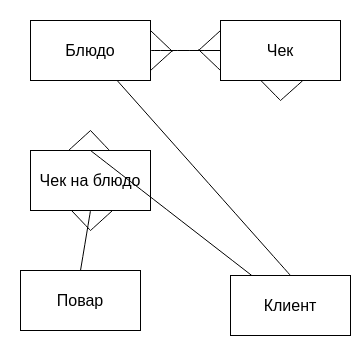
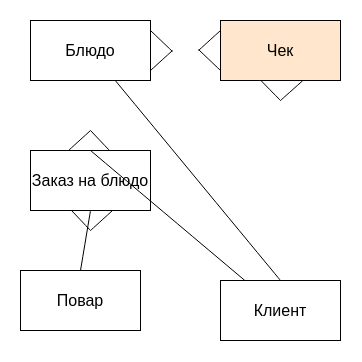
  <mxCell id="0" />
  <mxCell id="1" parent="0" />
  <mxCell id="2" value="Повар" style="rounded=0;whiteSpace=wrap;html=1;fontSize=16;" vertex="1" parent="1"><mxGeometry x="20" y="270" width="120" height="60" as="geometry" /></mxCell>
- <mxCell id="3" value="Чек на блюдо" style="rounded=0;whiteSpace=wrap;html=1;fontSize=16;" vertex="1" parent="1"><mxGeometry x="30" y="150" width="120" height="60" as="geometry" /></mxCell>
+ <mxCell id="3" value="Заказ на блюдо" style="rounded=0;whiteSpace=wrap;html=1;fontSize=16;" vertex="1" parent="1"><mxGeometry x="30" y="150" width="120" height="60" as="geometry" /></mxCell>
  <mxCell id="4" value="Блюдо" style="rounded=0;whiteSpace=wrap;html=1;fontSize=16;" vertex="1" parent="1"><mxGeometry x="30" y="20" width="120" height="60" as="geometry" /></mxCell>
- <mxCell id="5" value="Чек" style="rounded=0;whiteSpace=wrap;html=1;fontSize=16;" vertex="1" parent="1"><mxGeometry x="220" y="20" width="120" height="60" as="geometry" /></mxCell>
- <mxCell id="6" value="Клиент" style="rounded=0;whiteSpace=wrap;html=1;fontSize=16;" vertex="1" parent="1"><mxGeometry x="230" y="275" width="120" height="60" as="geometry" /></mxCell>
+ <mxCell id="5" value="Чек" style="rounded=0;whiteSpace=wrap;html=1;fontSize=16;fillColor=#ffe6cc;" vertex="1" parent="1"><mxGeometry x="220" y="20" width="120" height="60" as="geometry" /></mxCell>
+ <mxCell id="6" value="Клиент" style="rounded=0;whiteSpace=wrap;html=1;fontSize=16;" vertex="1" parent="1"><mxGeometry x="220" y="280" width="120" height="60" as="geometry" /></mxCell>
  <mxCell id="7" value="" style="endArrow=none;html=1;rounded=0;fontSize=12;startSize=8;endSize=8;curved=1;exitX=0.5;exitY=1;exitDx=0;exitDy=0;entryX=0.5;entryY=0;entryDx=0;entryDy=0;" edge="1" parent="1" source="3" target="2"><mxGeometry width="50" height="50" relative="1" as="geometry"><mxPoint x="150" y="220" as="sourcePoint" /><mxPoint x="200" y="170" as="targetPoint" /></mxGeometry></mxCell>
  <mxCell id="8" value="" style="endArrow=none;html=1;rounded=0;fontSize=12;startSize=8;endSize=8;curved=1;exitX=0.5;exitY=0;exitDx=0;exitDy=0;" edge="1" parent="1" source="3" target="6"><mxGeometry width="50" height="50" relative="1" as="geometry"><mxPoint x="150" y="220" as="sourcePoint" /><mxPoint x="200" y="170" as="targetPoint" /></mxGeometry></mxCell>
- <mxCell id="9" value="" style="endArrow=none;html=1;rounded=0;fontSize=12;startSize=8;endSize=8;curved=1;exitX=1;exitY=0.5;exitDx=0;exitDy=0;entryX=0;entryY=0.5;entryDx=0;entryDy=0;" edge="1" parent="1" source="4" target="5"><mxGeometry width="50" height="50" relative="1" as="geometry"><mxPoint x="150" y="220" as="sourcePoint" /><mxPoint x="200" y="170" as="targetPoint" /></mxGeometry></mxCell>
  <mxCell id="10" value="" style="endArrow=none;html=1;rounded=0;fontSize=12;startSize=8;endSize=8;curved=1;exitX=0.5;exitY=0;exitDx=0;exitDy=0;" edge="1" parent="1" source="6" target="4"><mxGeometry width="50" height="50" relative="1" as="geometry"><mxPoint x="240" y="150" as="sourcePoint" /><mxPoint x="290" y="100" as="targetPoint" /></mxGeometry></mxCell>
  <mxCell id="11" value="" style="endArrow=none;html=1;rounded=0;fontSize=12;startSize=8;endSize=8;curved=1;entryX=0.685;entryY=1.003;entryDx=0;entryDy=0;entryPerimeter=0;" edge="1" parent="1" target="5"><mxGeometry width="50" height="50" relative="1" as="geometry"><mxPoint x="280" y="100" as="sourcePoint" /><mxPoint x="330" y="50" as="targetPoint" /></mxGeometry></mxCell>
  <mxCell id="12" value="" style="endArrow=none;html=1;rounded=0;fontSize=12;startSize=8;endSize=8;curved=1;entryX=0.338;entryY=1.003;entryDx=0;entryDy=0;entryPerimeter=0;" edge="1" parent="1" target="5"><mxGeometry width="50" height="50" relative="1" as="geometry"><mxPoint x="280" y="100" as="sourcePoint" /><mxPoint x="312" y="90" as="targetPoint" /></mxGeometry></mxCell>
  <mxCell id="13" value="" style="endArrow=none;html=1;rounded=0;fontSize=12;startSize=8;endSize=8;curved=1;entryX=0.685;entryY=1.003;entryDx=0;entryDy=0;entryPerimeter=0;" edge="1" parent="1"><mxGeometry width="50" height="50" relative="1" as="geometry"><mxPoint x="90" y="230" as="sourcePoint" /><mxPoint x="112" y="210" as="targetPoint" /></mxGeometry></mxCell>
  <mxCell id="14" value="" style="endArrow=none;html=1;rounded=0;fontSize=12;startSize=8;endSize=8;curved=1;entryX=0.338;entryY=1.003;entryDx=0;entryDy=0;entryPerimeter=0;" edge="1" parent="1"><mxGeometry width="50" height="50" relative="1" as="geometry"><mxPoint x="90" y="230" as="sourcePoint" /><mxPoint x="71" y="210" as="targetPoint" /></mxGeometry></mxCell>
  <mxCell id="15" value="" style="endArrow=none;html=1;rounded=0;fontSize=12;startSize=8;endSize=8;curved=1;entryX=0.685;entryY=1.003;entryDx=0;entryDy=0;entryPerimeter=0;" edge="1" parent="1"><mxGeometry width="50" height="50" relative="1" as="geometry"><mxPoint x="68" y="150" as="sourcePoint" /><mxPoint x="90" y="130" as="targetPoint" /></mxGeometry></mxCell>
  <mxCell id="16" value="" style="endArrow=none;html=1;rounded=0;fontSize=12;startSize=8;endSize=8;curved=1;entryX=0.338;entryY=1.003;entryDx=0;entryDy=0;entryPerimeter=0;" edge="1" parent="1"><mxGeometry width="50" height="50" relative="1" as="geometry"><mxPoint x="109" y="150" as="sourcePoint" /><mxPoint x="90" y="130" as="targetPoint" /></mxGeometry></mxCell>
  <mxCell id="17" value="" style="endArrow=none;html=1;rounded=0;fontSize=12;startSize=8;endSize=8;curved=1;entryX=0.338;entryY=1.003;entryDx=0;entryDy=0;entryPerimeter=0;" edge="1" parent="1"><mxGeometry width="50" height="50" relative="1" as="geometry"><mxPoint x="172" y="51" as="sourcePoint" /><mxPoint x="150" y="30" as="targetPoint" /></mxGeometry></mxCell>
  <mxCell id="18" value="" style="endArrow=none;html=1;rounded=0;fontSize=12;startSize=8;endSize=8;curved=1;" edge="1" parent="1"><mxGeometry width="50" height="50" relative="1" as="geometry"><mxPoint x="220" y="70" as="sourcePoint" /><mxPoint x="198" y="49" as="targetPoint" /></mxGeometry></mxCell>
  <mxCell id="19" value="" style="endArrow=none;html=1;rounded=0;fontSize=12;startSize=8;endSize=8;curved=1;entryX=0.685;entryY=1.003;entryDx=0;entryDy=0;entryPerimeter=0;" edge="1" parent="1"><mxGeometry width="50" height="50" relative="1" as="geometry"><mxPoint x="150" y="70" as="sourcePoint" /><mxPoint x="172" y="50" as="targetPoint" /></mxGeometry></mxCell>
  <mxCell id="20" value="" style="endArrow=none;html=1;rounded=0;fontSize=12;startSize=8;endSize=8;curved=1;entryX=0.685;entryY=1.003;entryDx=0;entryDy=0;entryPerimeter=0;" edge="1" parent="1"><mxGeometry width="50" height="50" relative="1" as="geometry"><mxPoint x="198" y="50" as="sourcePoint" /><mxPoint x="220" y="30" as="targetPoint" /></mxGeometry></mxCell>
